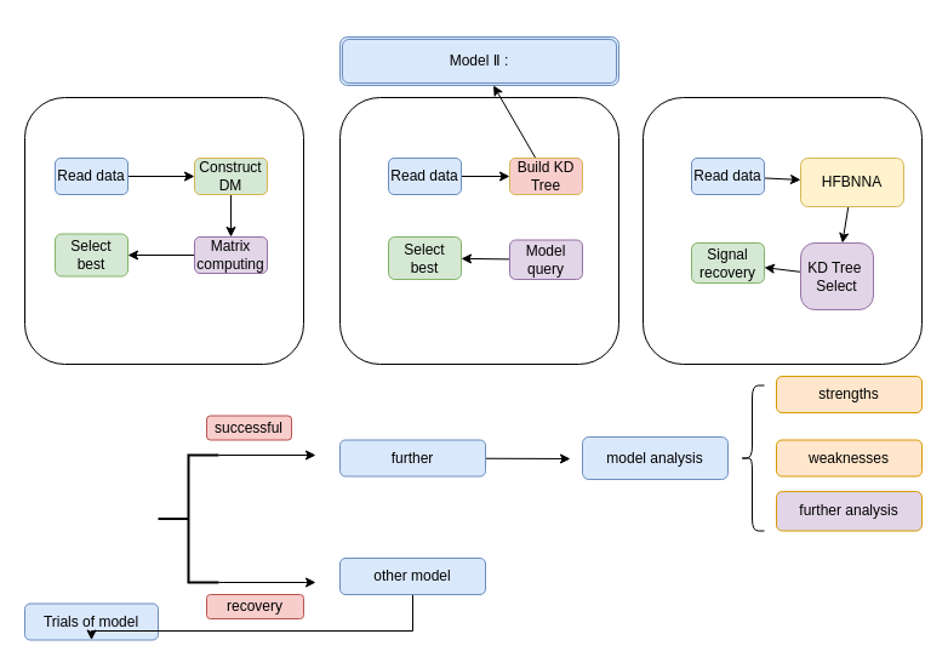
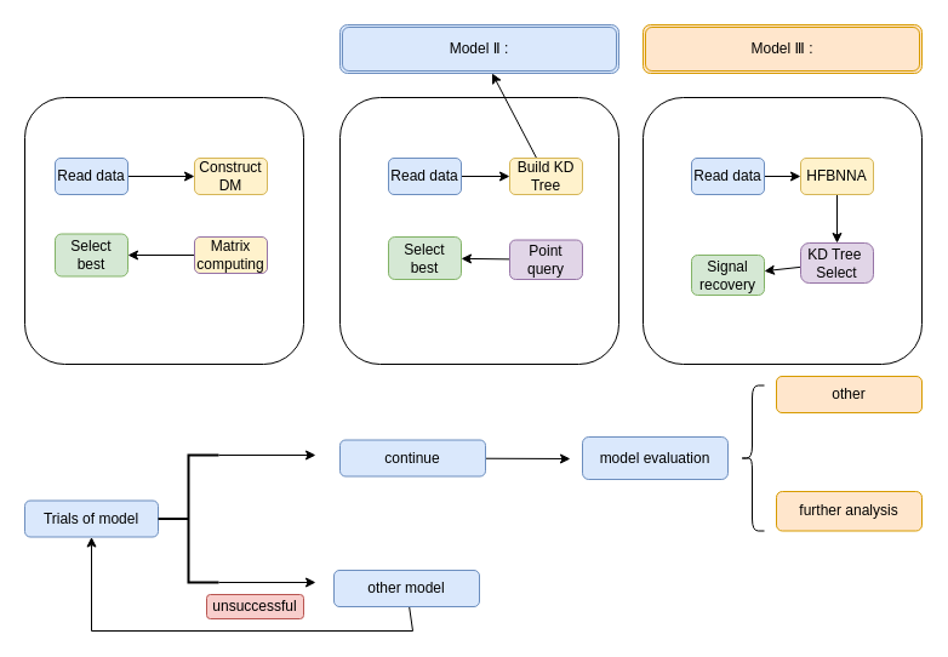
  <mxCell id="0" />
  <mxCell id="1" parent="0" />
- <mxCell id="2" value="Trials of model" style="rounded=1;whiteSpace=wrap;html=1;fillColor=#dae8fc;strokeColor=#6c8ebf;" parent="1" vertex="1"><mxGeometry x="20" y="497.5" width="110" height="30" as="geometry" /></mxCell>
+ <mxCell id="2" value="Trials of model" style="rounded=1;whiteSpace=wrap;html=1;fillColor=#dae8fc;strokeColor=#6c8ebf;" parent="1" vertex="1"><mxGeometry x="20" y="412.5" width="110" height="30" as="geometry" /></mxCell>
  <mxCell id="3" style="edgeStyle=none;rounded=0;orthogonalLoop=1;jettySize=auto;html=1;exitX=1;exitY=0;exitDx=0;exitDy=0;exitPerimeter=0;" parent="1" source="5" edge="1"><mxGeometry relative="1" as="geometry"><mxPoint x="260" y="375" as="targetPoint" /></mxGeometry></mxCell>
  <mxCell id="4" style="edgeStyle=none;rounded=0;orthogonalLoop=1;jettySize=auto;html=1;exitX=1;exitY=1;exitDx=0;exitDy=0;exitPerimeter=0;" parent="1" source="5" edge="1"><mxGeometry relative="1" as="geometry"><mxPoint x="260" y="480" as="targetPoint" /></mxGeometry></mxCell>
  <mxCell id="5" value="" style="strokeWidth=2;html=1;shape=mxgraph.flowchart.annotation_2;align=left;labelPosition=right;pointerEvents=1;" parent="1" vertex="1"><mxGeometry x="130" y="375" width="50" height="105" as="geometry" /></mxCell>
- <mxCell id="6" value="successful" style="rounded=1;whiteSpace=wrap;html=1;fillColor=#f8cecc;strokeColor=#b85450;" parent="1" vertex="1"><mxGeometry x="170" y="342.5" width="70" height="20" as="geometry" /></mxCell>
- <mxCell id="7" value="recovery" style="rounded=1;whiteSpace=wrap;html=1;fillColor=#f8cecc;strokeColor=#b85450;" parent="1" vertex="1"><mxGeometry x="170" y="490" width="80" height="20" as="geometry" /></mxCell>
+ <mxCell id="7" value="unsuccessful" style="rounded=1;whiteSpace=wrap;html=1;fillColor=#f8cecc;strokeColor=#b85450;" parent="1" vertex="1"><mxGeometry x="170" y="490" width="80" height="20" as="geometry" /></mxCell>
  <mxCell id="8" style="edgeStyle=none;rounded=0;orthogonalLoop=1;jettySize=auto;html=1;" parent="1" source="9" edge="1"><mxGeometry relative="1" as="geometry"><mxPoint x="470" y="378" as="targetPoint" /></mxGeometry></mxCell>
- <mxCell id="9" value="further" style="rounded=1;whiteSpace=wrap;html=1;fillColor=#dae8fc;strokeColor=#6c8ebf;" parent="1" vertex="1"><mxGeometry x="280" y="362.5" width="120" height="30" as="geometry" /></mxCell>
+ <mxCell id="9" value="continue" style="rounded=1;whiteSpace=wrap;html=1;fillColor=#dae8fc;strokeColor=#6c8ebf;" parent="1" vertex="1"><mxGeometry x="280" y="362.5" width="120" height="30" as="geometry" /></mxCell>
  <mxCell id="10" style="edgeStyle=none;rounded=0;orthogonalLoop=1;jettySize=auto;html=1;entryX=0.5;entryY=1;entryDx=0;entryDy=0;" parent="1" source="11" target="2" edge="1"><mxGeometry relative="1" as="geometry"><Array as="points"><mxPoint x="340" y="520" /><mxPoint x="75" y="520" /></Array></mxGeometry></mxCell>
- <mxCell id="11" value="other model" style="rounded=1;whiteSpace=wrap;html=1;fillColor=#dae8fc;strokeColor=#6c8ebf;" parent="1" vertex="1"><mxGeometry x="280" y="460" width="120" height="30" as="geometry" /></mxCell>
- <mxCell id="12" value="model analysis" style="rounded=1;whiteSpace=wrap;html=1;fillColor=#dae8fc;strokeColor=#6c8ebf;" parent="1" vertex="1"><mxGeometry x="480" y="360" width="120" height="35" as="geometry" /></mxCell>
+ <mxCell id="11" value="other model" style="rounded=1;whiteSpace=wrap;html=1;fillColor=#dae8fc;strokeColor=#6c8ebf;" parent="1" vertex="1"><mxGeometry x="275" y="470" width="120" height="30" as="geometry" /></mxCell>
+ <mxCell id="12" value="model evaluation" style="rounded=1;whiteSpace=wrap;html=1;fillColor=#dae8fc;strokeColor=#6c8ebf;" parent="1" vertex="1"><mxGeometry x="480" y="360" width="120" height="35" as="geometry" /></mxCell>
  <mxCell id="13" value="" style="shape=curlyBracket;whiteSpace=wrap;html=1;rounded=1;labelPosition=left;verticalLabelPosition=middle;align=right;verticalAlign=middle;size=0.5;" parent="1" vertex="1"><mxGeometry x="610" y="317.5" width="20" height="120" as="geometry" /></mxCell>
- <mxCell id="14" value="strengths" style="rounded=1;whiteSpace=wrap;html=1;fillColor=#ffe6cc;strokeColor=#d79b00;" parent="1" vertex="1"><mxGeometry x="640" y="310" width="120" height="30" as="geometry" /></mxCell>
- <mxCell id="15" value="weaknesses" style="rounded=1;whiteSpace=wrap;html=1;fillColor=#ffe6cc;strokeColor=#d79b00;" parent="1" vertex="1"><mxGeometry x="640" y="362.5" width="120" height="30" as="geometry" /></mxCell>
- <mxCell id="16" value="further analysis" style="rounded=1;whiteSpace=wrap;html=1;fillColor=#e1d5e7;strokeColor=#d79b00;" parent="1" vertex="1"><mxGeometry x="640" y="405" width="120" height="32.5" as="geometry" /></mxCell>
- <mxCell id="17" value="Model Ⅱ :" style="shape=ext;double=1;rounded=1;whiteSpace=wrap;html=1;fillColor=#dae8fc;strokeColor=#6c8ebf;" parent="1" vertex="1"><mxGeometry x="280" y="30" width="230" height="40" as="geometry" /></mxCell>
+ <mxCell id="14" value="other" style="rounded=1;whiteSpace=wrap;html=1;fillColor=#ffe6cc;strokeColor=#d79b00;" parent="1" vertex="1"><mxGeometry x="640" y="310" width="120" height="30" as="geometry" /></mxCell>
+ <mxCell id="16" value="further analysis" style="rounded=1;whiteSpace=wrap;html=1;fillColor=#ffe6cc;strokeColor=#d79b00;" parent="1" vertex="1"><mxGeometry x="640" y="405" width="120" height="32.5" as="geometry" /></mxCell>
+ <mxCell id="17" value="Model Ⅱ :" style="shape=ext;double=1;rounded=1;whiteSpace=wrap;html=1;fillColor=#dae8fc;strokeColor=#6c8ebf;" parent="1" vertex="1"><mxGeometry x="280" y="20" width="230" height="40" as="geometry" /></mxCell>
+ <mxCell id="18" value="Model Ⅲ :" style="shape=ext;double=1;rounded=1;whiteSpace=wrap;html=1;fillColor=#ffe6cc;strokeColor=#d79b00;" parent="1" vertex="1"><mxGeometry x="530" y="20" width="230" height="40" as="geometry" /></mxCell>
  <mxCell id="19" value="" style="rounded=1;whiteSpace=wrap;html=1;" parent="1" vertex="1"><mxGeometry x="280" y="80" width="230" height="220" as="geometry" /></mxCell>
  <mxCell id="20" value="" style="rounded=1;whiteSpace=wrap;html=1;" parent="1" vertex="1"><mxGeometry x="530" y="80" width="230" height="220" as="geometry" /></mxCell>
  <mxCell id="21" value="" style="rounded=1;whiteSpace=wrap;html=1;" parent="1" vertex="1"><mxGeometry x="20" y="80" width="230" height="220" as="geometry" /></mxCell>
  <mxCell id="22" style="edgeStyle=none;rounded=0;orthogonalLoop=1;jettySize=auto;html=1;exitX=0.25;exitY=0;exitDx=0;exitDy=0;" parent="1" source="14" target="14" edge="1"><mxGeometry relative="1" as="geometry" /></mxCell>
  <mxCell id="23" style="edgeStyle=none;html=1;entryX=0;entryY=0.5;entryDx=0;entryDy=0;" edge="1" parent="1" source="24" target="26"><mxGeometry relative="1" as="geometry" /></mxCell>
  <mxCell id="24" value="Read data" style="rounded=1;whiteSpace=wrap;html=1;fillColor=#dae8fc;strokeColor=#6c8ebf;" vertex="1" parent="1"><mxGeometry x="45" y="130" width="60" height="30" as="geometry" /></mxCell>
- <mxCell id="25" value="" style="edgeStyle=none;html=1;" edge="1" parent="1" source="26" target="28"><mxGeometry relative="1" as="geometry" /></mxCell>
- <mxCell id="26" value="Construct DM" style="rounded=1;whiteSpace=wrap;html=1;fillColor=#d5e8d4;strokeColor=#d6b656;" vertex="1" parent="1"><mxGeometry x="160" y="130" width="60" height="30" as="geometry" /></mxCell>
+ <mxCell id="26" value="Construct DM" style="rounded=1;whiteSpace=wrap;html=1;fillColor=#fff2cc;strokeColor=#d6b656;" vertex="1" parent="1"><mxGeometry x="160" y="130" width="60" height="30" as="geometry" /></mxCell>
  <mxCell id="27" style="edgeStyle=none;html=1;entryX=1;entryY=0.5;entryDx=0;entryDy=0;" edge="1" parent="1" source="28" target="29"><mxGeometry relative="1" as="geometry" /></mxCell>
- <mxCell id="28" value="Matrix computing" style="rounded=1;whiteSpace=wrap;html=1;fillColor=#e1d5e7;strokeColor=#9673a6;" vertex="1" parent="1"><mxGeometry x="160" y="195" width="60" height="30" as="geometry" /></mxCell>
+ <mxCell id="28" value="Matrix computing" style="rounded=1;whiteSpace=wrap;html=1;fillColor=#fff2cc;strokeColor=#9673a6;" vertex="1" parent="1"><mxGeometry x="160" y="195" width="60" height="30" as="geometry" /></mxCell>
  <mxCell id="29" value="Select best" style="rounded=1;whiteSpace=wrap;html=1;fillColor=#d5e8d4;strokeColor=#82b366;" vertex="1" parent="1"><mxGeometry x="45" y="192.5" width="60" height="35" as="geometry" /></mxCell>
  <mxCell id="30" value="" style="edgeStyle=none;html=1;" edge="1" parent="1" source="31" target="33"><mxGeometry relative="1" as="geometry" /></mxCell>
  <mxCell id="31" value="Read data" style="rounded=1;whiteSpace=wrap;html=1;fillColor=#dae8fc;strokeColor=#6c8ebf;" vertex="1" parent="1"><mxGeometry x="320" y="130" width="60" height="30" as="geometry" /></mxCell>
  <mxCell id="32" value="" style="edgeStyle=none;html=1;" edge="1" parent="1" source="33" target="17"><mxGeometry relative="1" as="geometry" /></mxCell>
- <mxCell id="33" value="Build KD Tree" style="rounded=1;whiteSpace=wrap;html=1;fillColor=#f8cecc;strokeColor=#d6b656;" vertex="1" parent="1"><mxGeometry x="420" y="130" width="60" height="30" as="geometry" /></mxCell>
+ <mxCell id="33" value="Build KD Tree" style="rounded=1;whiteSpace=wrap;html=1;fillColor=#fff2cc;strokeColor=#d6b656;" vertex="1" parent="1"><mxGeometry x="420" y="130" width="60" height="30" as="geometry" /></mxCell>
  <mxCell id="34" value="" style="edgeStyle=none;html=1;" edge="1" parent="1" source="35" target="36"><mxGeometry relative="1" as="geometry" /></mxCell>
- <mxCell id="35" value="Model query" style="rounded=1;whiteSpace=wrap;html=1;fillColor=#e1d5e7;strokeColor=#9673a6;" vertex="1" parent="1"><mxGeometry x="420" y="197.5" width="60" height="32.5" as="geometry" /></mxCell>
+ <mxCell id="35" value="Point query" style="rounded=1;whiteSpace=wrap;html=1;fillColor=#e1d5e7;strokeColor=#9673a6;" vertex="1" parent="1"><mxGeometry x="420" y="197.5" width="60" height="32.5" as="geometry" /></mxCell>
  <mxCell id="36" value="Select best" style="rounded=1;whiteSpace=wrap;html=1;fillColor=#d5e8d4;strokeColor=#82b366;" vertex="1" parent="1"><mxGeometry x="320" y="195" width="60" height="35" as="geometry" /></mxCell>
  <mxCell id="37" value="" style="edgeStyle=none;html=1;" edge="1" parent="1" source="38" target="40"><mxGeometry relative="1" as="geometry" /></mxCell>
  <mxCell id="38" value="Read data" style="rounded=1;whiteSpace=wrap;html=1;fillColor=#dae8fc;strokeColor=#6c8ebf;" vertex="1" parent="1"><mxGeometry x="570" y="130" width="60" height="30" as="geometry" /></mxCell>
  <mxCell id="39" value="" style="edgeStyle=none;html=1;" edge="1" parent="1" source="40" target="42"><mxGeometry relative="1" as="geometry" /></mxCell>
- <mxCell id="40" value="HFBNNA" style="rounded=1;whiteSpace=wrap;html=1;fillColor=#fff2cc;strokeColor=#d6b656;" vertex="1" parent="1"><mxGeometry x="660" y="130" width="85" height="40" as="geometry" /></mxCell>
+ <mxCell id="40" value="HFBNNA" style="rounded=1;whiteSpace=wrap;html=1;fillColor=#fff2cc;strokeColor=#d6b656;" vertex="1" parent="1"><mxGeometry x="660" y="130" width="60" height="30" as="geometry" /></mxCell>
  <mxCell id="41" value="" style="edgeStyle=none;html=1;" edge="1" parent="1" source="42" target="43"><mxGeometry relative="1" as="geometry" /></mxCell>
- <mxCell id="42" value="KD Tree&amp;nbsp;&lt;br&gt;Select" style="rounded=1;whiteSpace=wrap;html=1;arcSize=21;fillColor=#e1d5e7;strokeColor=#9673a6;" vertex="1" parent="1"><mxGeometry x="660" y="200" width="60" height="55" as="geometry" /></mxCell>
- <mxCell id="43" value="Signal recovery" style="rounded=1;whiteSpace=wrap;html=1;fillColor=#d5e8d4;strokeColor=#82b366;" vertex="1" parent="1"><mxGeometry x="570" y="200" width="60" height="33" as="geometry" /></mxCell>
+ <mxCell id="42" value="KD Tree&amp;nbsp;&lt;br&gt;Select" style="rounded=1;whiteSpace=wrap;html=1;arcSize=21;fillColor=#e1d5e7;strokeColor=#9673a6;" vertex="1" parent="1"><mxGeometry x="660" y="200" width="60" height="33" as="geometry" /></mxCell>
+ <mxCell id="43" value="Signal recovery" style="rounded=1;whiteSpace=wrap;html=1;fillColor=#d5e8d4;strokeColor=#82b366;" vertex="1" parent="1"><mxGeometry x="570" y="210" width="60" height="33" as="geometry" /></mxCell>
